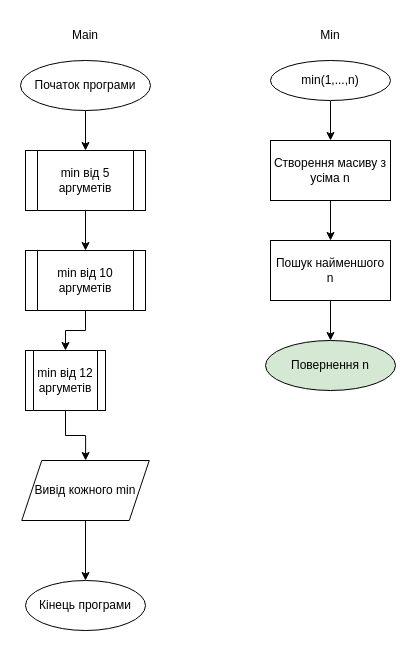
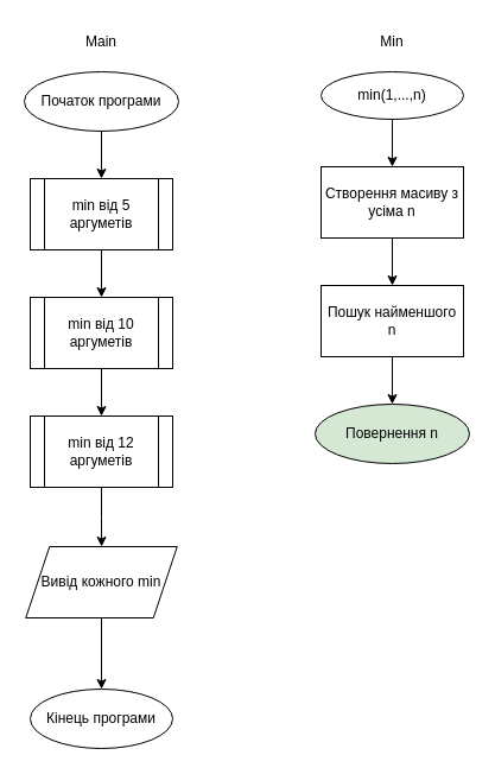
  <mxCell id="0" />
  <mxCell id="1" parent="0" />
  <mxCell id="2" value="" style="edgeStyle=orthogonalEdgeStyle;rounded=0;orthogonalLoop=1;jettySize=auto;html=1;" edge="1" parent="1" source="3" target="6"><mxGeometry relative="1" as="geometry" /></mxCell>
  <mxCell id="3" value="Початок програми" style="ellipse;whiteSpace=wrap;html=1;" vertex="1" parent="1"><mxGeometry x="20" y="60" width="130" height="50" as="geometry" /></mxCell>
  <mxCell id="4" value="Main" style="text;html=1;align=center;verticalAlign=middle;whiteSpace=wrap;rounded=0;" vertex="1" parent="1"><mxGeometry x="55" width="60" height="30" as="geometry" y="20" /></mxCell>
  <mxCell id="5" value="" style="edgeStyle=orthogonalEdgeStyle;rounded=0;orthogonalLoop=1;jettySize=auto;html=1;" edge="1" parent="1" source="6" target="15"><mxGeometry relative="1" as="geometry" /></mxCell>
  <mxCell id="6" value="min від 5 аргуметів" style="shape=process;whiteSpace=wrap;html=1;backgroundOutline=1;" vertex="1" parent="1"><mxGeometry x="25" y="150" width="120" height="60" as="geometry" /></mxCell>
  <mxCell id="7" value="Min" style="text;html=1;align=center;verticalAlign=middle;whiteSpace=wrap;rounded=0;" vertex="1" parent="1"><mxGeometry x="300" width="60" height="30" as="geometry" y="20" /></mxCell>
  <mxCell id="8" value="" style="edgeStyle=orthogonalEdgeStyle;rounded=0;orthogonalLoop=1;jettySize=auto;html=1;" edge="1" parent="1" source="9" target="11"><mxGeometry relative="1" as="geometry" /></mxCell>
  <mxCell id="9" value="min(1,...,n)" style="ellipse;whiteSpace=wrap;html=1;" vertex="1" parent="1"><mxGeometry x="270" y="60" width="120" height="40" as="geometry" /></mxCell>
  <mxCell id="10" value="" style="edgeStyle=orthogonalEdgeStyle;rounded=0;orthogonalLoop=1;jettySize=auto;html=1;" edge="1" parent="1" source="11" target="13"><mxGeometry relative="1" as="geometry" /></mxCell>
  <mxCell id="11" value="Створення масиву з усіма n" style="whiteSpace=wrap;html=1;" vertex="1" parent="1"><mxGeometry x="270" y="140" width="120" height="60" as="geometry" /></mxCell>
  <mxCell id="12" style="edgeStyle=orthogonalEdgeStyle;rounded=0;orthogonalLoop=1;jettySize=auto;html=1;entryX=0.5;entryY=0;entryDx=0;entryDy=0;" edge="1" parent="1" source="13" target="20"><mxGeometry relative="1" as="geometry" /></mxCell>
  <mxCell id="13" value="Пошук найменшого n" style="whiteSpace=wrap;html=1;" vertex="1" parent="1"><mxGeometry x="270" y="240" width="120" height="60" as="geometry" /></mxCell>
  <mxCell id="14" value="" style="edgeStyle=orthogonalEdgeStyle;rounded=0;orthogonalLoop=1;jettySize=auto;html=1;" edge="1" parent="1" source="15" target="17"><mxGeometry relative="1" as="geometry" /></mxCell>
  <mxCell id="15" value="min від 10 аргуметів" style="shape=process;whiteSpace=wrap;html=1;backgroundOutline=1;" vertex="1" parent="1"><mxGeometry x="25" y="250" width="120" height="60" as="geometry" /></mxCell>
  <mxCell id="16" value="" style="edgeStyle=orthogonalEdgeStyle;rounded=0;orthogonalLoop=1;jettySize=auto;html=1;" edge="1" parent="1" source="17" target="19"><mxGeometry relative="1" as="geometry" /></mxCell>
- <mxCell id="17" value="min від 12 аргуметів" style="shape=process;whiteSpace=wrap;html=1;backgroundOutline=1;" vertex="1" parent="1"><mxGeometry x="25" y="350" width="80" height="60" as="geometry" /></mxCell>
+ <mxCell id="17" value="min від 12 аргуметів" style="shape=process;whiteSpace=wrap;html=1;backgroundOutline=1;" vertex="1" parent="1"><mxGeometry x="25" y="350" width="120" height="60" as="geometry" /></mxCell>
  <mxCell id="18" style="edgeStyle=orthogonalEdgeStyle;rounded=0;orthogonalLoop=1;jettySize=auto;html=1;entryX=0.5;entryY=0;entryDx=0;entryDy=0;" edge="1" parent="1" source="19" target="21"><mxGeometry relative="1" as="geometry"><Array as="points"><mxPoint x="85" y="580" /></Array></mxGeometry></mxCell>
  <mxCell id="19" value="Вивід кожного min" style="shape=parallelogram;perimeter=parallelogramPerimeter;whiteSpace=wrap;html=1;fixedSize=1;" vertex="1" parent="1"><mxGeometry x="21.25" y="460" width="127.5" height="60" as="geometry" /></mxCell>
  <mxCell id="20" value="Повернення n" style="ellipse;whiteSpace=wrap;html=1;fillColor=#d5e8d4;" vertex="1" parent="1"><mxGeometry x="265" y="340" width="130" height="50" as="geometry" /></mxCell>
  <mxCell id="21" value="Кінець програми" style="ellipse;whiteSpace=wrap;html=1;" vertex="1" parent="1"><mxGeometry x="25" y="580" width="120" height="50" as="geometry" /></mxCell>
